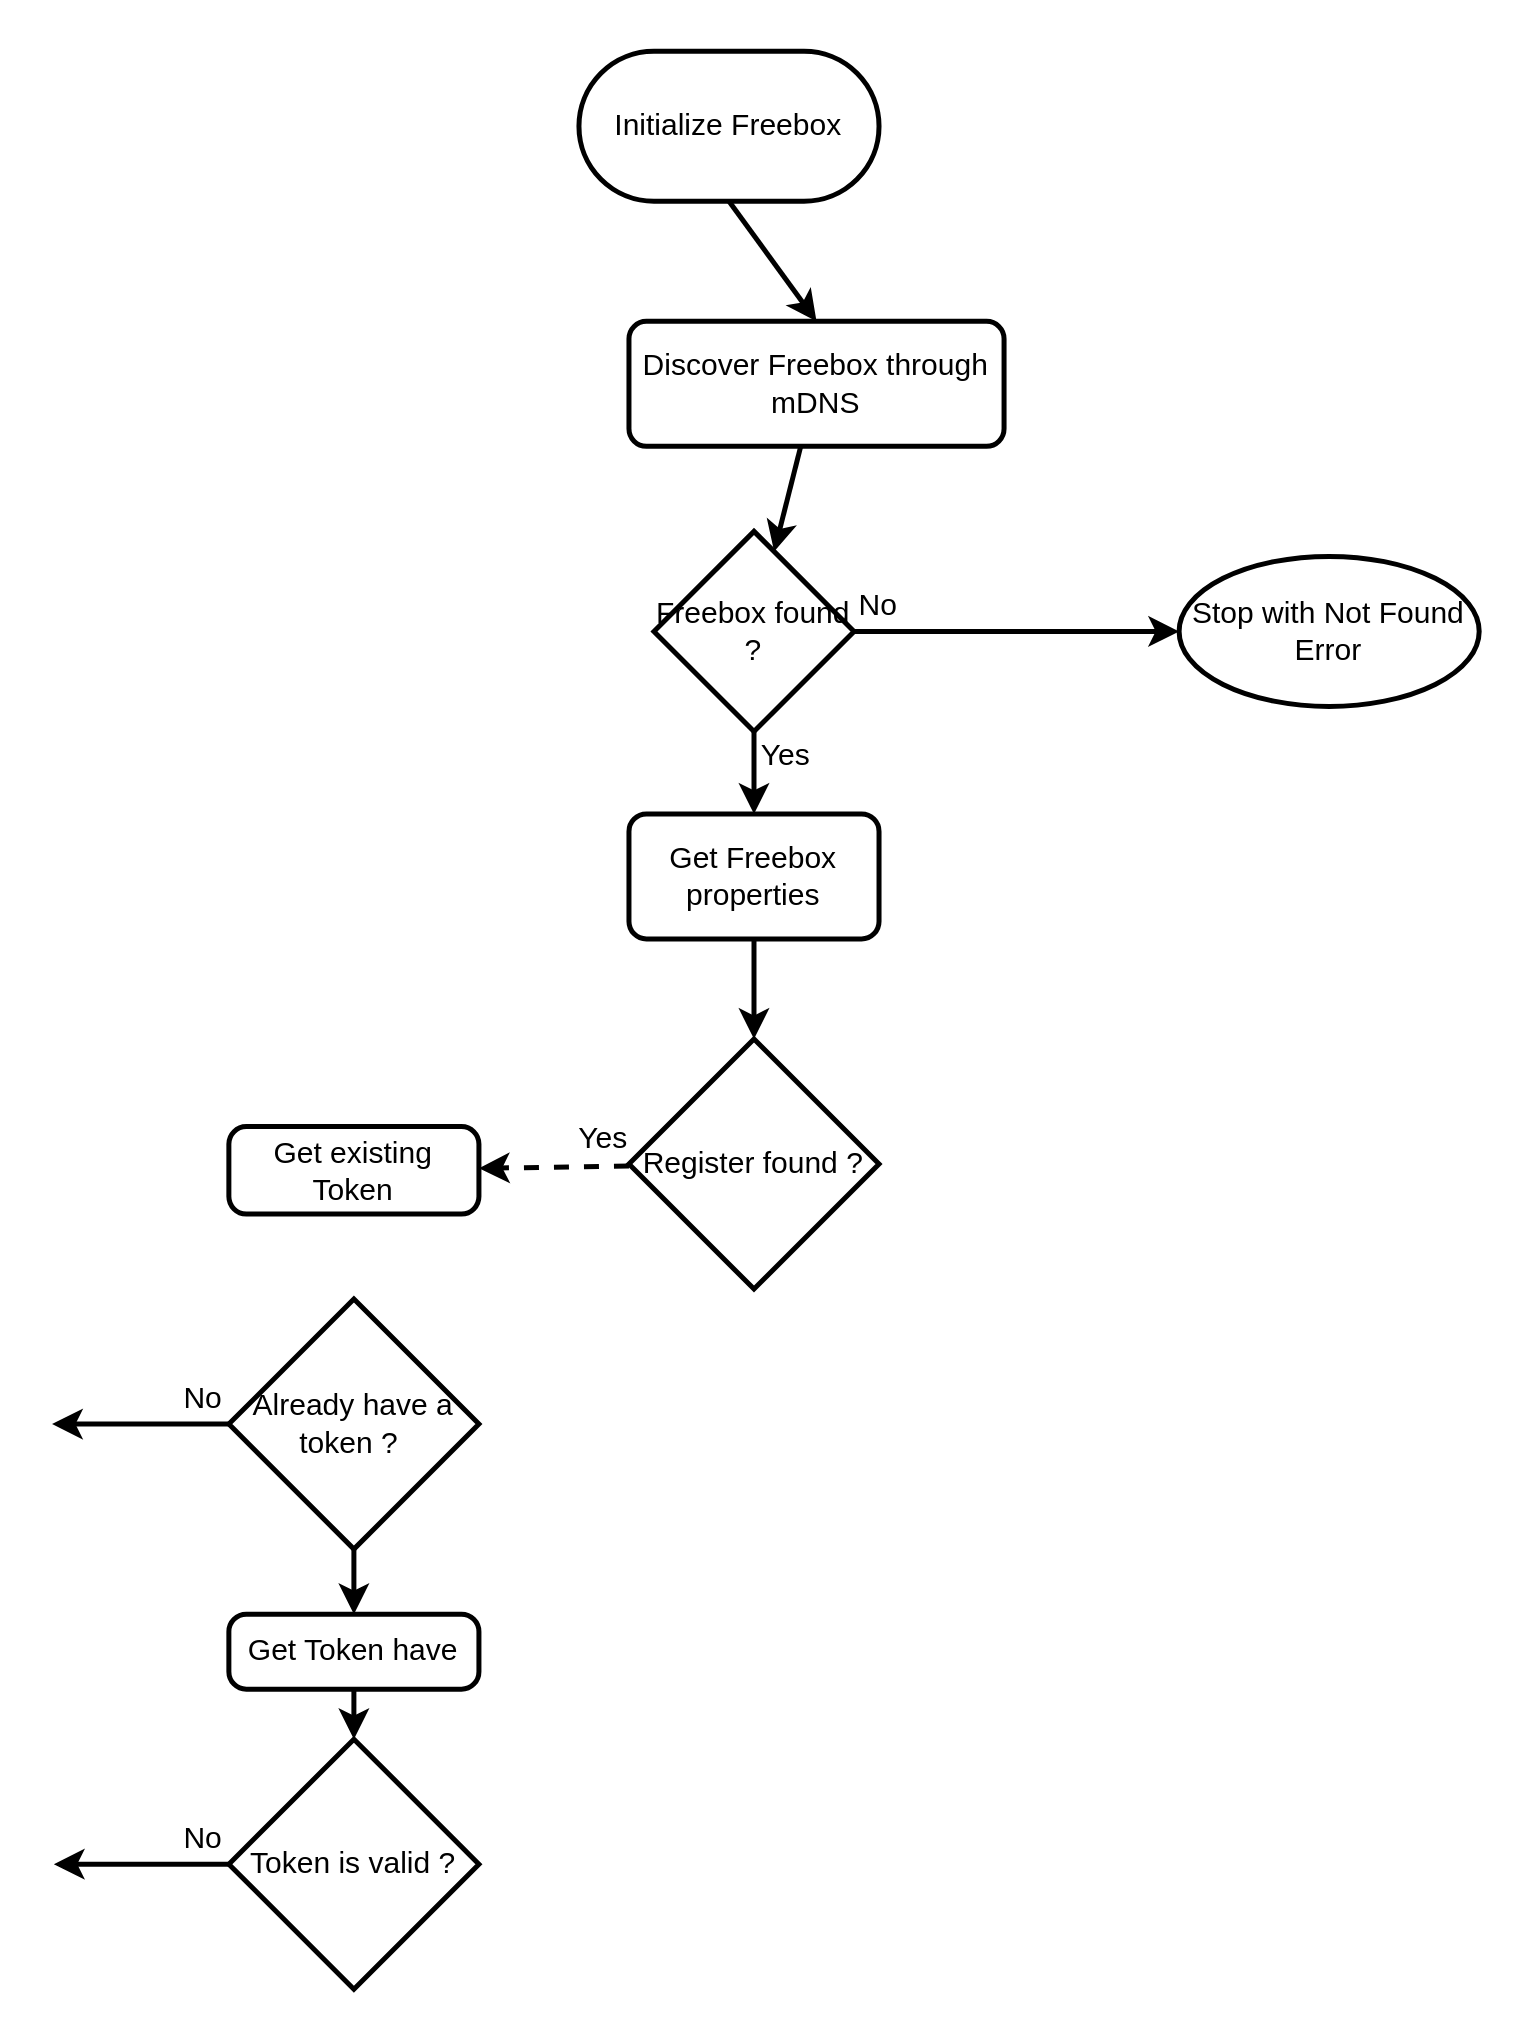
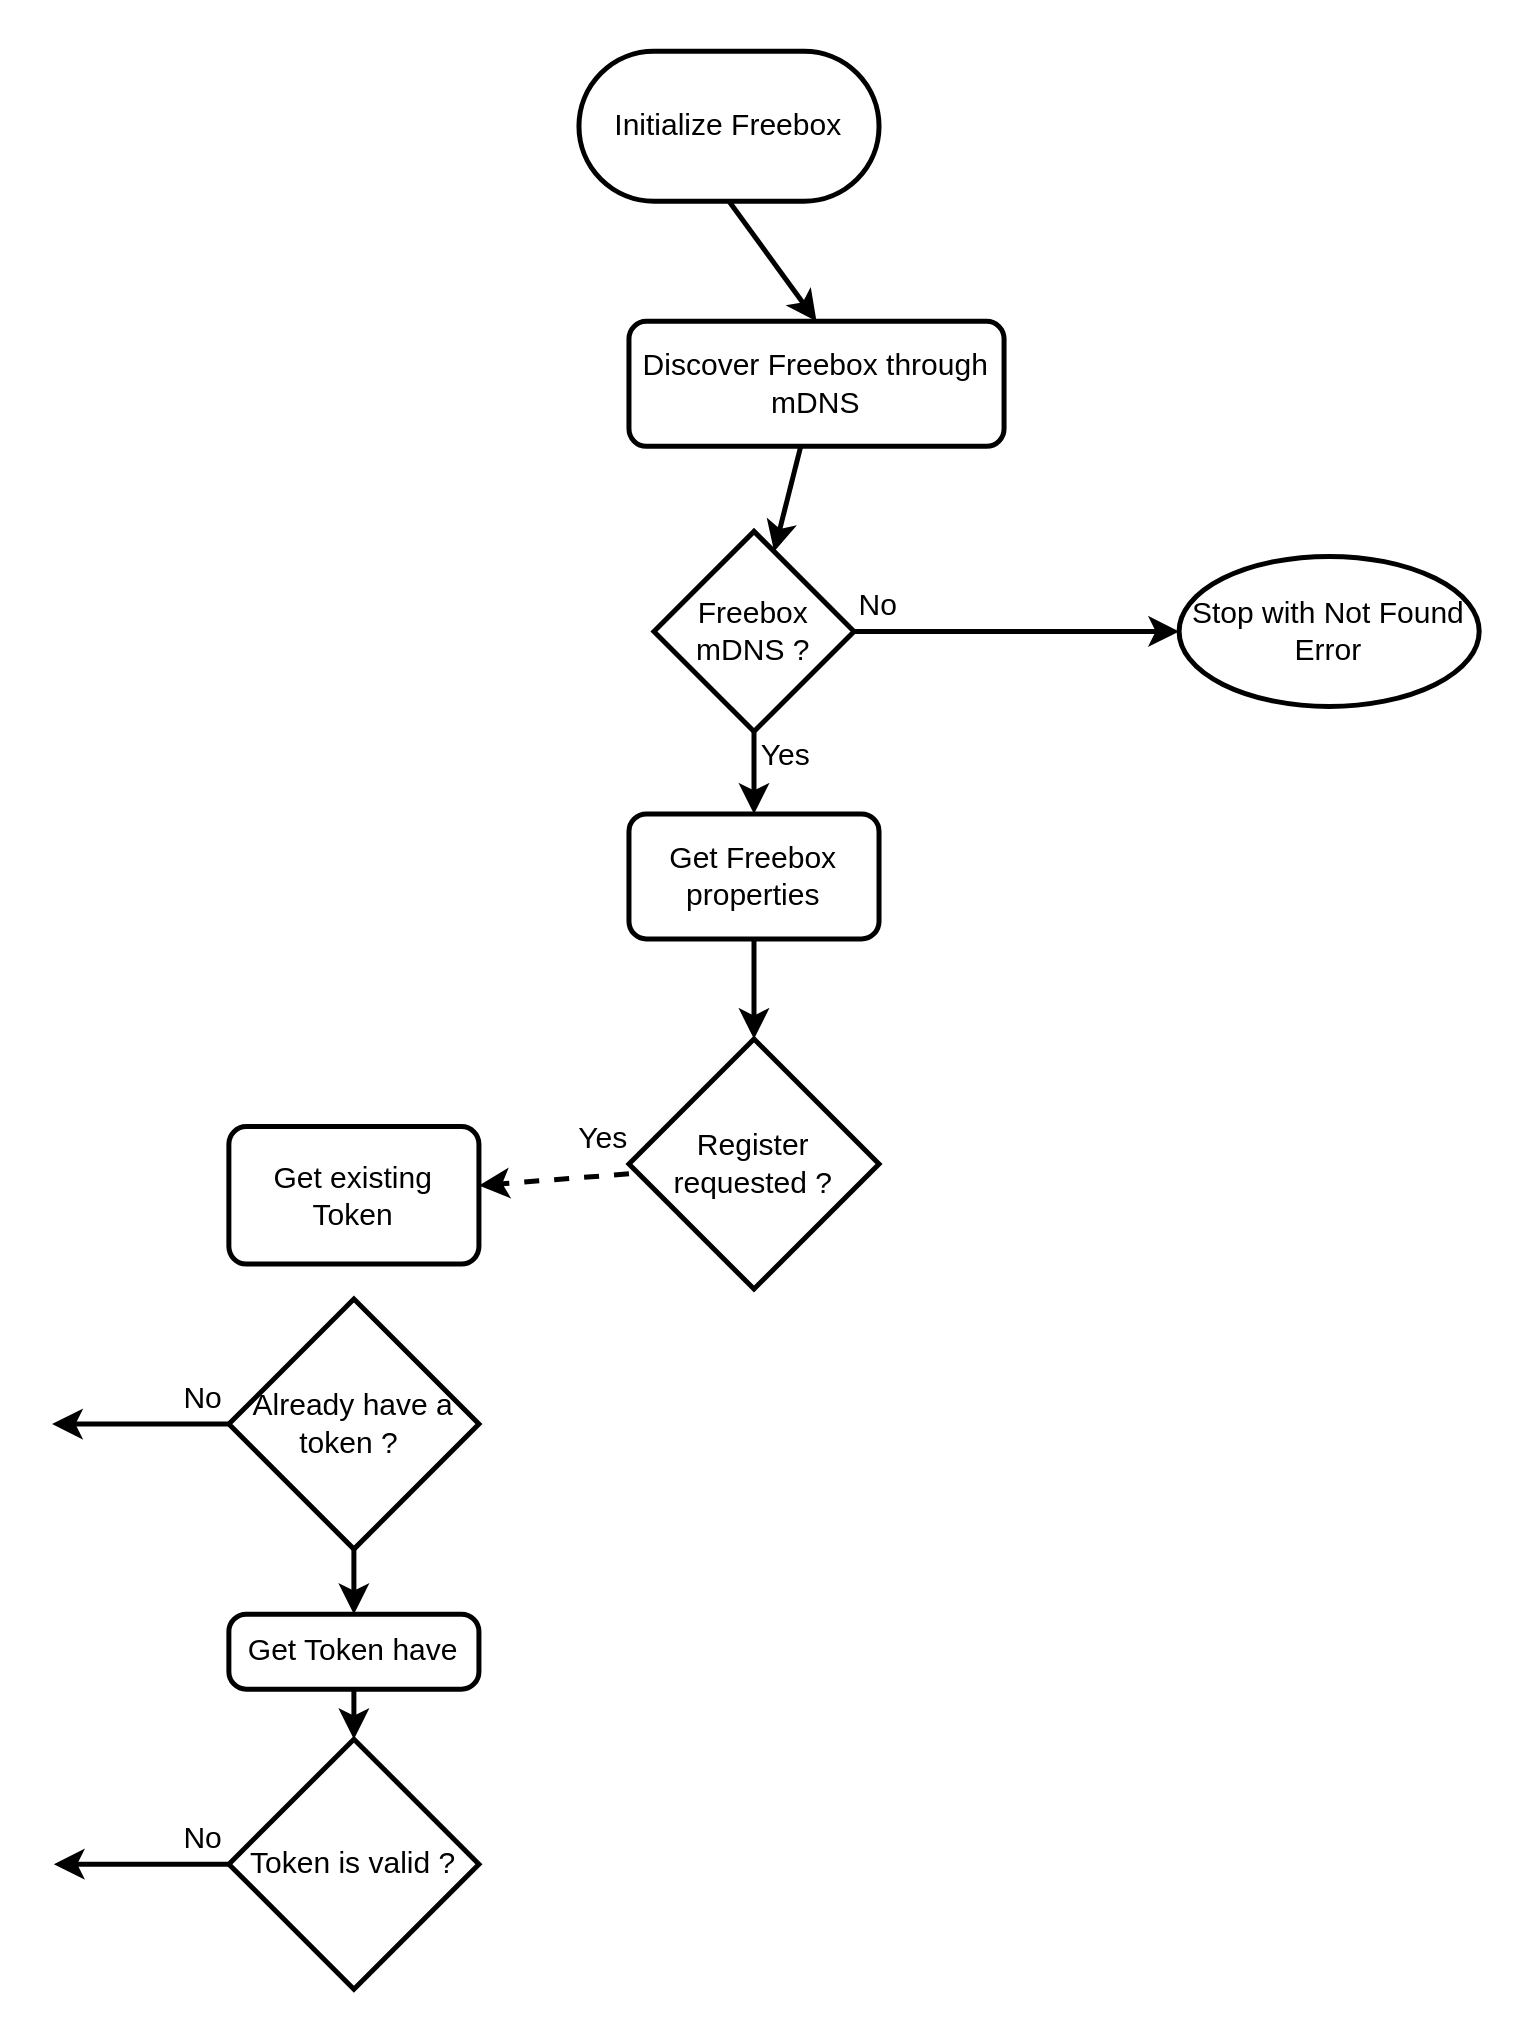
  <mxCell id="0" />
  <mxCell id="1" parent="0" />
  <mxCell id="2" value="Initialize Freebox" style="rounded=1;whiteSpace=wrap;html=1;arcSize=50;strokeWidth=2;" vertex="1" parent="1"><mxGeometry x="231" y="20" width="120" height="60" as="geometry" /></mxCell>
  <mxCell id="3" value="" style="endArrow=classic;html=1;exitX=0.5;exitY=1;exitDx=0;exitDy=0;strokeWidth=2;entryX=0.5;entryY=0;entryDx=0;entryDy=0;" edge="1" parent="1" source="2" target="9"><mxGeometry width="50" height="50" relative="1" as="geometry"><mxPoint x="241" y="255" as="sourcePoint" /><mxPoint x="301" y="125" as="targetPoint" /></mxGeometry></mxCell>
- <mxCell id="4" value="Freebox found ?" style="rhombus;whiteSpace=wrap;html=1;strokeWidth=2;" vertex="1" parent="1"><mxGeometry x="261" y="212" width="80" height="80" as="geometry" /></mxCell>
+ <mxCell id="4" value="Freebox mDNS ?" style="rhombus;whiteSpace=wrap;html=1;strokeWidth=2;" vertex="1" parent="1"><mxGeometry x="261" y="212" width="80" height="80" as="geometry" /></mxCell>
  <mxCell id="5" value="" style="endArrow=classic;html=1;strokeWidth=2;" edge="1" parent="1" source="9" target="4"><mxGeometry width="50" height="50" relative="1" as="geometry"><mxPoint x="301" y="185" as="sourcePoint" /><mxPoint x="301" y="255.711" as="targetPoint" /></mxGeometry></mxCell>
  <mxCell id="6" value="" style="endArrow=classic;html=1;strokeWidth=2;" edge="1" parent="1" source="4" target="7"><mxGeometry width="50" height="50" relative="1" as="geometry"><mxPoint x="341" y="295" as="sourcePoint" /><mxPoint x="401" y="265" as="targetPoint" /></mxGeometry></mxCell>
  <mxCell id="7" value="Stop with Not Found Error" style="ellipse;whiteSpace=wrap;html=1;arcSize=50;strokeWidth=2;" vertex="1" parent="1"><mxGeometry x="471" y="222" width="120" height="60" as="geometry" /></mxCell>
  <mxCell id="8" value="" style="endArrow=classic;html=1;strokeWidth=2;" edge="1" parent="1" source="4"><mxGeometry width="50" height="50" relative="1" as="geometry"><mxPoint x="241" y="455" as="sourcePoint" /><mxPoint x="301" y="325" as="targetPoint" /></mxGeometry></mxCell>
  <mxCell id="9" value="&lt;span&gt;Discover Freebox through mDNS&lt;/span&gt;" style="rounded=1;whiteSpace=wrap;html=1;absoluteArcSize=1;arcSize=14;strokeWidth=2;" vertex="1" parent="1"><mxGeometry x="251" y="128" width="150" height="50" as="geometry" /></mxCell>
  <mxCell id="10" value="&lt;span&gt;Get Freebox properties&lt;/span&gt;" style="rounded=1;whiteSpace=wrap;html=1;absoluteArcSize=1;arcSize=14;strokeWidth=2;" vertex="1" parent="1"><mxGeometry x="251" y="325" width="100" height="50" as="geometry" /></mxCell>
  <mxCell id="11" value="No" style="text;html=1;strokeColor=none;fillColor=none;align=center;verticalAlign=middle;whiteSpace=wrap;rounded=0;strokeWidth=2;" vertex="1" parent="1"><mxGeometry x="331" y="232" width="40" height="20" as="geometry" /></mxCell>
  <mxCell id="12" value="" style="endArrow=classic;html=1;exitX=1;exitY=0.5;exitDx=0;exitDy=0;strokeWidth=2;" edge="1" parent="1" source="4" target="11"><mxGeometry width="50" height="50" relative="1" as="geometry"><mxPoint x="341" y="252" as="sourcePoint" /><mxPoint x="471" y="252" as="targetPoint" /></mxGeometry></mxCell>
- <mxCell id="13" value="Register found ?" style="strokeWidth=2;html=1;shape=mxgraph.flowchart.decision;whiteSpace=wrap;" vertex="1" parent="1"><mxGeometry x="251" y="415" width="100" height="100" as="geometry" /></mxCell>
+ <mxCell id="13" value="Register requested ?" style="strokeWidth=2;html=1;shape=mxgraph.flowchart.decision;whiteSpace=wrap;" vertex="1" parent="1"><mxGeometry x="251" y="415" width="100" height="100" as="geometry" /></mxCell>
  <mxCell id="14" value="" style="endArrow=classic;html=1;strokeWidth=2;" edge="1" parent="1" source="10" target="13"><mxGeometry width="50" height="50" relative="1" as="geometry"><mxPoint x="301" y="425" as="sourcePoint" /><mxPoint x="301" y="445.711" as="targetPoint" /></mxGeometry></mxCell>
  <mxCell id="15" value="Yes" style="text;html=1;strokeColor=none;fillColor=none;align=center;verticalAlign=middle;whiteSpace=wrap;rounded=0;" vertex="1" parent="1"><mxGeometry x="294" y="292" width="40" height="20" as="geometry" /></mxCell>
  <mxCell id="16" value="Yes" style="text;html=1;strokeColor=none;fillColor=none;align=center;verticalAlign=middle;whiteSpace=wrap;rounded=0;" vertex="1" parent="1"><mxGeometry x="221" y="445" width="40" height="20" as="geometry" /></mxCell>
  <mxCell id="17" value="Already have a token ?&amp;nbsp;" style="strokeWidth=2;html=1;shape=mxgraph.flowchart.decision;whiteSpace=wrap;" vertex="1" parent="1"><mxGeometry x="91" y="519" width="100" height="100" as="geometry" /></mxCell>
- <mxCell id="18" value="Get existing Token" style="rounded=1;whiteSpace=wrap;html=1;absoluteArcSize=1;arcSize=14;strokeWidth=2;" vertex="1" parent="1"><mxGeometry x="91" y="450" width="100" height="35" as="geometry" /></mxCell>
+ <mxCell id="18" value="Get existing Token" style="rounded=1;whiteSpace=wrap;html=1;absoluteArcSize=1;arcSize=14;strokeWidth=2;" vertex="1" parent="1"><mxGeometry x="91" y="450" width="100" height="55" as="geometry" /></mxCell>
  <mxCell id="19" value="" style="endArrow=classic;html=1;strokeWidth=2;dashed=1;" edge="1" parent="1" source="13" target="18"><mxGeometry width="50" height="50" relative="1" as="geometry"><mxPoint x="180.289" y="515" as="sourcePoint" /><mxPoint x="180.289" y="465" as="targetPoint" /></mxGeometry></mxCell>
  <mxCell id="20" value="Get Token have" style="rounded=1;whiteSpace=wrap;html=1;absoluteArcSize=1;arcSize=14;strokeWidth=2;" vertex="1" parent="1"><mxGeometry x="91" y="645" width="100" height="30" as="geometry" /></mxCell>
  <mxCell id="21" value="Token is valid ?" style="strokeWidth=2;html=1;shape=mxgraph.flowchart.decision;whiteSpace=wrap;" vertex="1" parent="1"><mxGeometry x="91" y="695" width="100" height="100" as="geometry" /></mxCell>
  <mxCell id="22" value="" style="endArrow=classic;html=1;strokeWidth=2;" edge="1" parent="1" source="17" target="20"><mxGeometry width="50" height="50" relative="1" as="geometry"><mxPoint x="141" y="669" as="sourcePoint" /><mxPoint x="141" y="689.711" as="targetPoint" /></mxGeometry></mxCell>
  <mxCell id="23" value="" style="endArrow=classic;html=1;strokeWidth=2;" edge="1" parent="1" source="20" target="21"><mxGeometry width="50" height="50" relative="1" as="geometry"><mxPoint x="141" y="725" as="sourcePoint" /><mxPoint x="141" y="745.711" as="targetPoint" /></mxGeometry></mxCell>
  <mxCell id="24" value="" style="endArrow=classic;html=1;strokeWidth=2;" edge="1" parent="1" source="17"><mxGeometry width="50" height="50" relative="1" as="geometry"><mxPoint x="20.289" y="619" as="sourcePoint" /><mxPoint x="20.289" y="569" as="targetPoint" /></mxGeometry></mxCell>
  <mxCell id="25" value="" style="endArrow=classic;html=1;strokeWidth=2;" edge="1" parent="1" source="21"><mxGeometry width="50" height="50" relative="1" as="geometry"><mxPoint x="20.289" y="795" as="sourcePoint" /><mxPoint x="21" y="745" as="targetPoint" /></mxGeometry></mxCell>
  <mxCell id="26" value="No&lt;br&gt;" style="text;html=1;strokeColor=none;fillColor=none;align=center;verticalAlign=middle;whiteSpace=wrap;rounded=0;" vertex="1" parent="1"><mxGeometry x="60.789" y="725" width="40" height="20" as="geometry" /></mxCell>
  <mxCell id="27" value="No" style="text;html=1;strokeColor=none;fillColor=none;align=center;verticalAlign=middle;whiteSpace=wrap;rounded=0;" vertex="1" parent="1"><mxGeometry x="61" y="549" width="40" height="20" as="geometry" /></mxCell>
